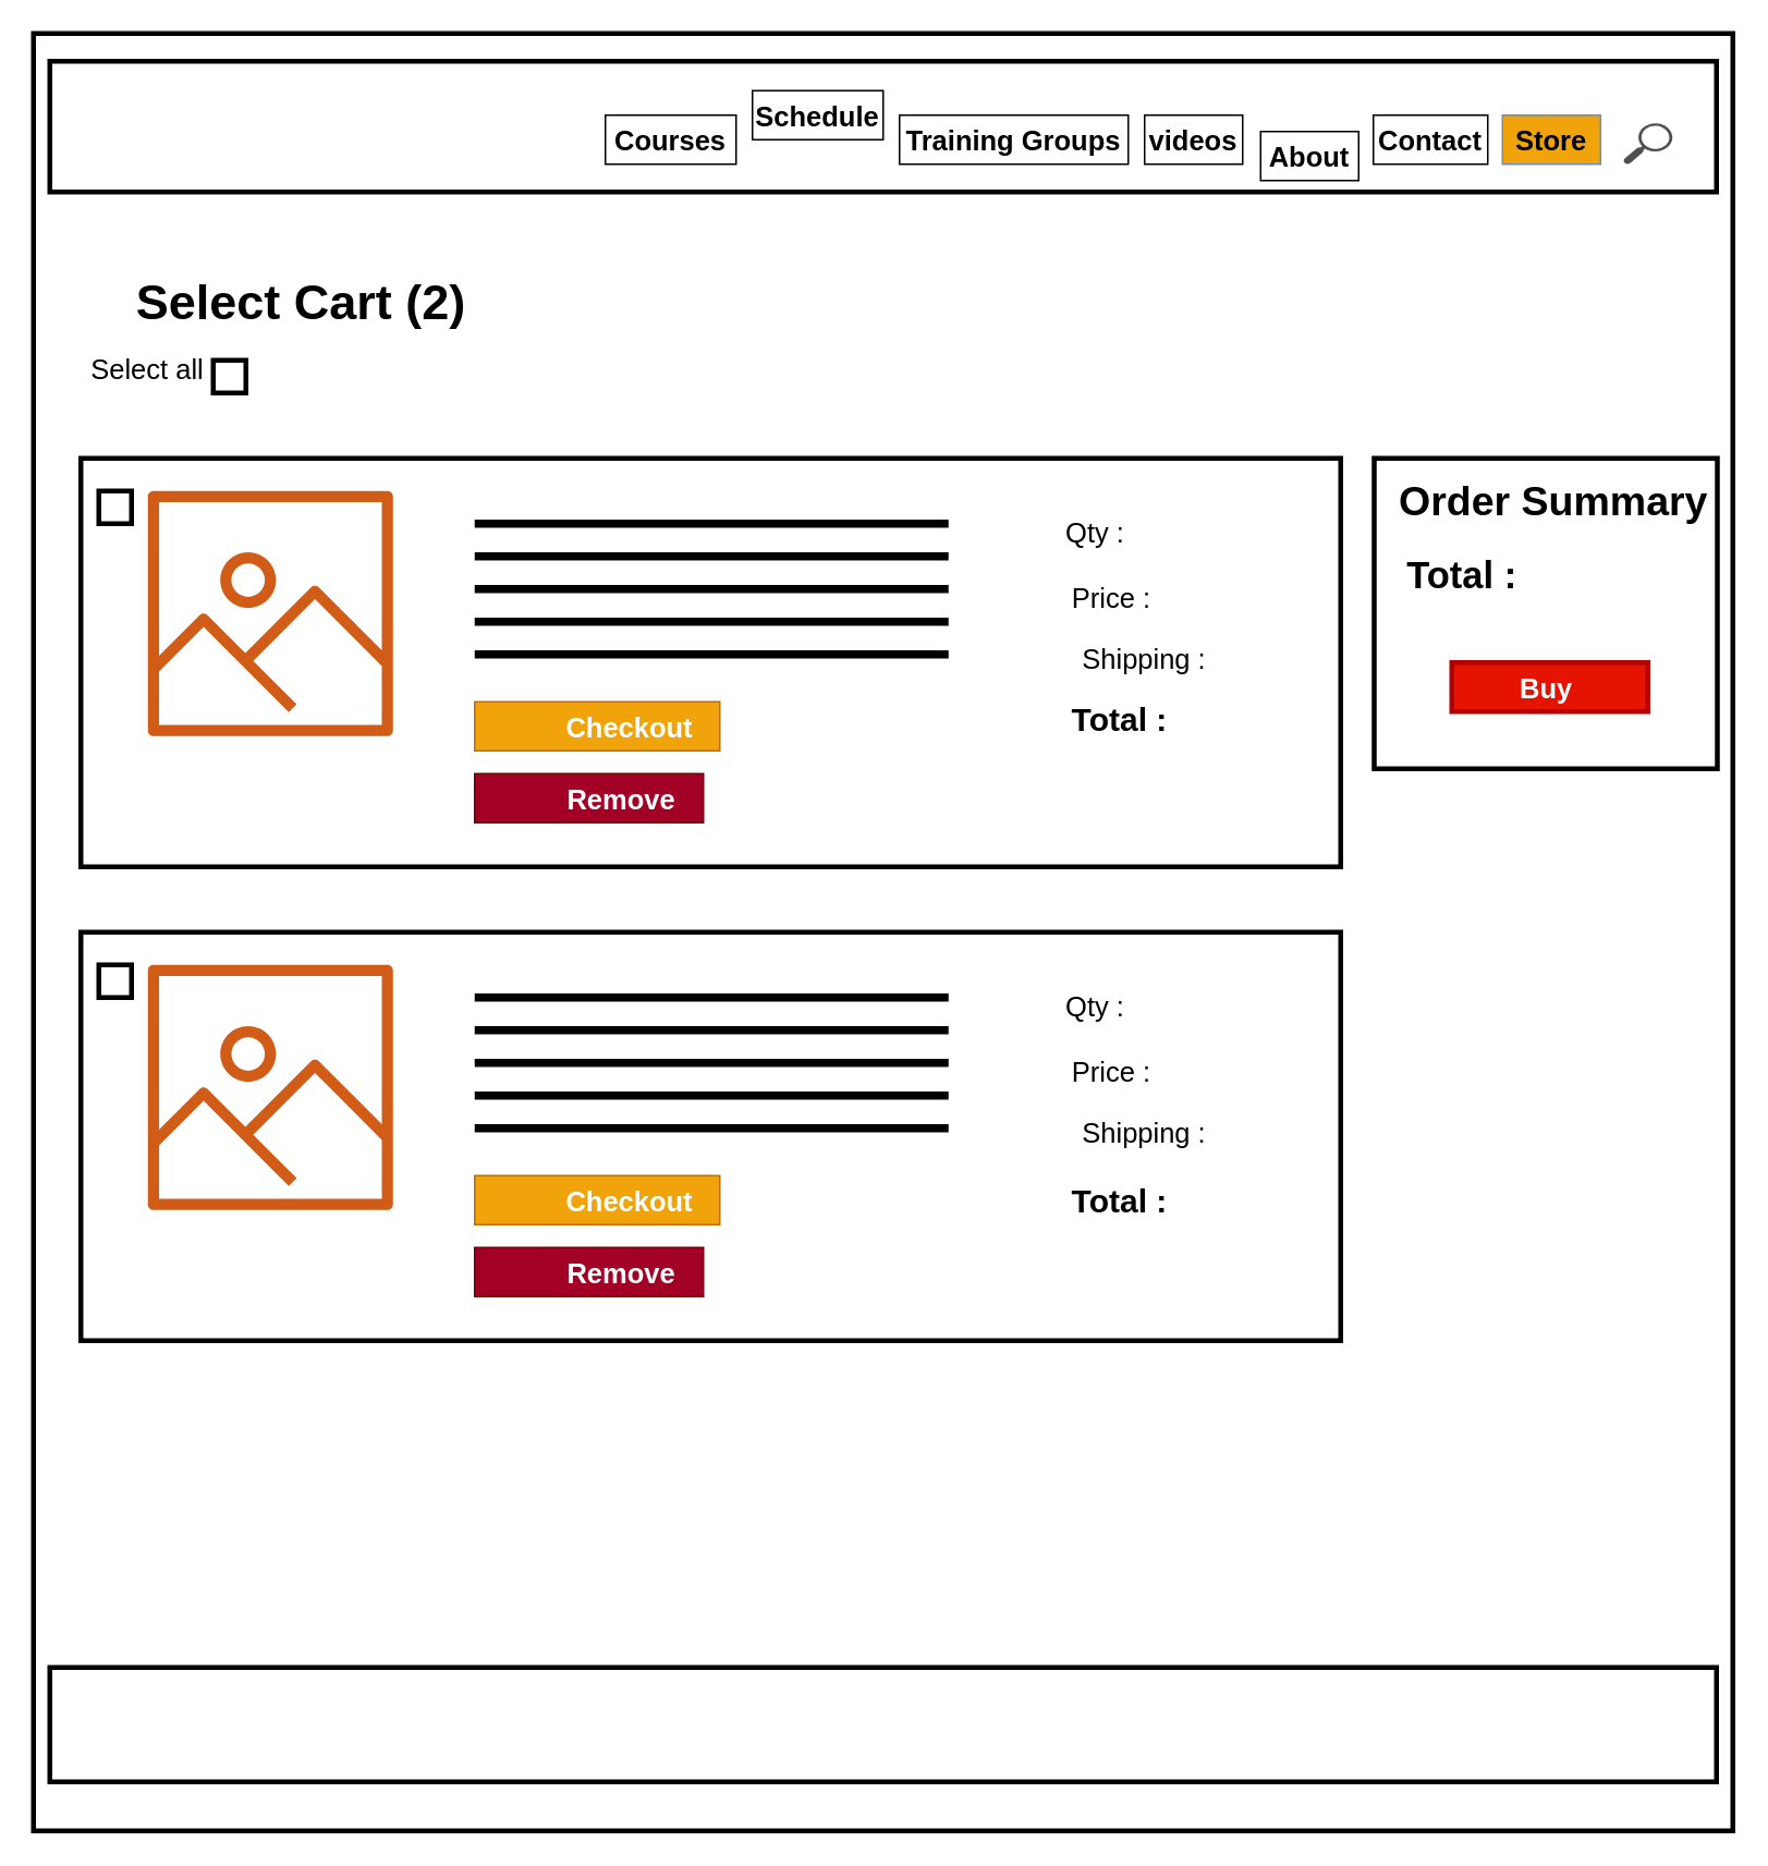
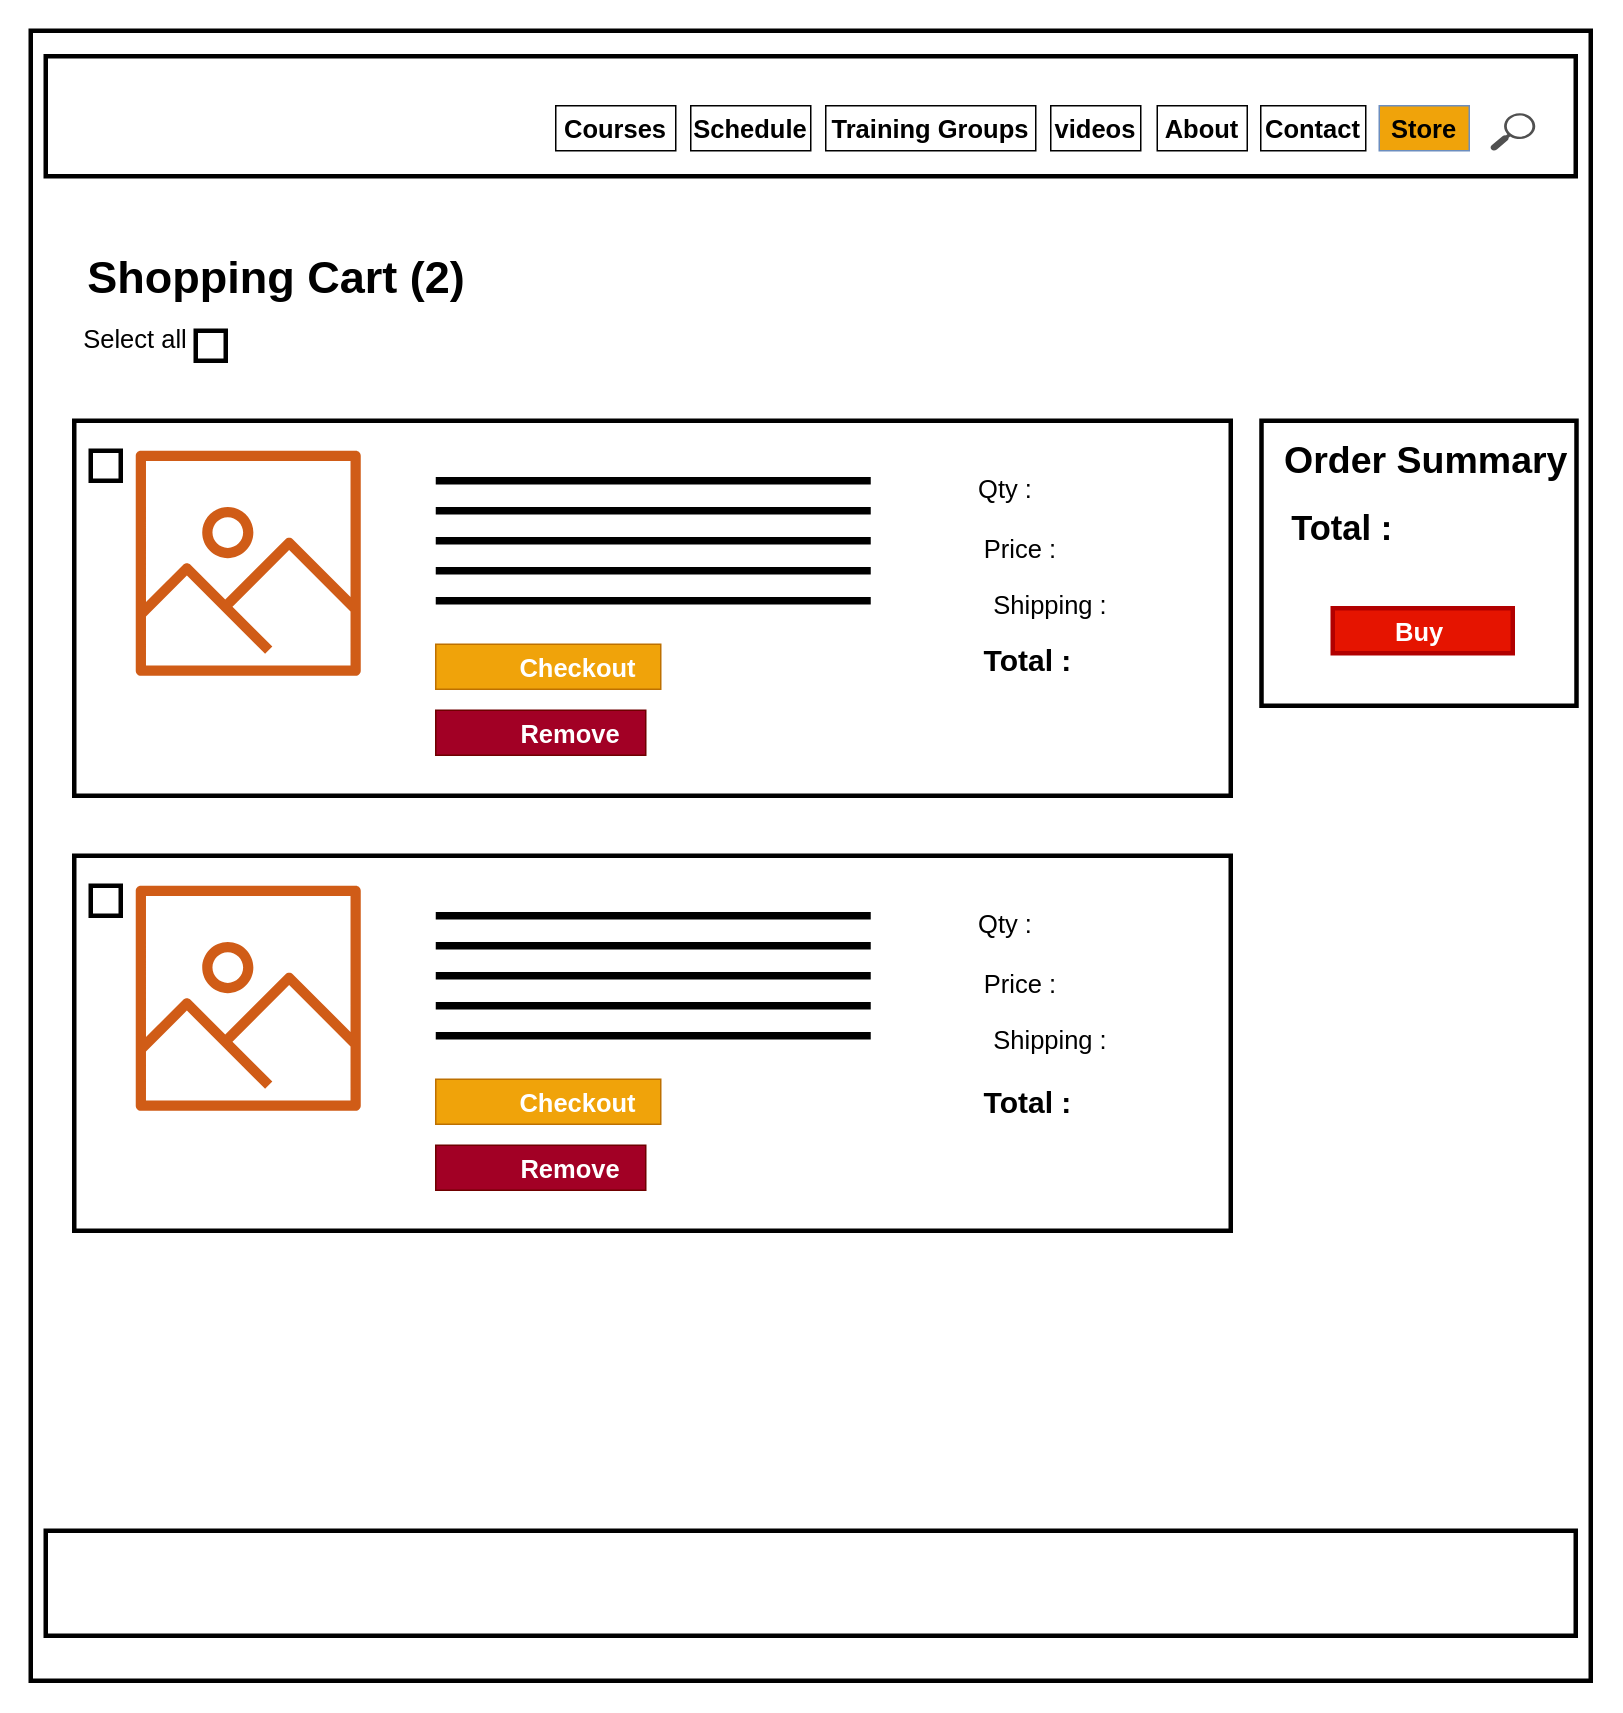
  <mxCell id="0" />
  <mxCell id="1" parent="0" />
- <mxCell id="2" value="&lt;font size=&quot;1&quot;&gt;&lt;b style=&quot;font-size: 30px&quot;&gt;Select Cart (2)&lt;/b&gt;&lt;/font&gt;" style="text;html=1;strokeColor=none;fillColor=none;align=center;verticalAlign=top;whiteSpace=wrap;rounded=0;" vertex="1" parent="1"><mxGeometry x="49" y="160" width="270" height="60" as="geometry" /></mxCell>
+ <mxCell id="2" value="&lt;font size=&quot;1&quot;&gt;&lt;b style=&quot;font-size: 30px&quot;&gt;Shopping Cart (2)&lt;/b&gt;&lt;/font&gt;" style="text;html=1;strokeColor=none;fillColor=none;align=center;verticalAlign=top;whiteSpace=wrap;rounded=0;" vertex="1" parent="1"><mxGeometry x="49" y="160" width="270" height="60" as="geometry" /></mxCell>
  <mxCell id="3" value="" style="pointerEvents=1;shadow=0;dashed=0;html=1;strokeColor=none;fillColor=#505050;labelPosition=center;verticalLabelPosition=bottom;verticalAlign=top;outlineConnect=0;align=center;shape=mxgraph.office.concepts.search;" vertex="1" parent="1"><mxGeometry x="993" y="75" width="30" height="25" as="geometry" /></mxCell>
  <mxCell id="4" value="Contact" style="whiteSpace=wrap;html=1;fontStyle=1;fontSize=17;verticalAlign=top;" vertex="1" parent="1"><mxGeometry x="840" y="70" width="70" height="30" as="geometry" /></mxCell>
- <mxCell id="5" value="About" style="whiteSpace=wrap;html=1;fontStyle=1;fontSize=17;verticalAlign=top;" vertex="1" parent="1"><mxGeometry x="771" y="80" width="60" height="30" as="geometry" /></mxCell>
+ <mxCell id="5" value="About" style="whiteSpace=wrap;html=1;fontStyle=1;fontSize=17;verticalAlign=top;" vertex="1" parent="1"><mxGeometry x="771" y="70" width="60" height="30" as="geometry" /></mxCell>
  <mxCell id="6" value="videos" style="whiteSpace=wrap;html=1;fontStyle=1;fontSize=17;verticalAlign=top;" vertex="1" parent="1"><mxGeometry x="700" y="70" width="60" height="30" as="geometry" /></mxCell>
- <mxCell id="7" value="Schedule" style="whiteSpace=wrap;html=1;fontStyle=1;fontSize=17;verticalAlign=top;" vertex="1" parent="1"><mxGeometry x="460" y="55" width="80" height="30" as="geometry" /></mxCell>
+ <mxCell id="7" value="Schedule" style="whiteSpace=wrap;html=1;fontStyle=1;fontSize=17;verticalAlign=top;" vertex="1" parent="1"><mxGeometry x="460" y="70" width="80" height="30" as="geometry" /></mxCell>
  <mxCell id="8" value="Training Groups" style="whiteSpace=wrap;html=1;fontStyle=1;fontSize=17;verticalAlign=top;" vertex="1" parent="1"><mxGeometry x="550" y="70" width="140" height="30" as="geometry" /></mxCell>
  <mxCell id="9" value="Store" style="whiteSpace=wrap;html=1;fontStyle=1;fontSize=17;verticalAlign=top;fillColor=#f0a30a;strokeColor=#6c8ebf;" vertex="1" parent="1"><mxGeometry x="919" y="70" width="60" height="30" as="geometry" /></mxCell>
  <mxCell id="10" value="Courses" style="whiteSpace=wrap;html=1;fontStyle=1;fontSize=17;verticalAlign=top;" vertex="1" parent="1"><mxGeometry x="370" y="70" width="80" height="30" as="geometry" /></mxCell>
  <mxCell id="11" value="" style="rounded=0;whiteSpace=wrap;html=1;fontSize=17;gradientColor=#ffffff;fillColor=none;strokeWidth=3;" vertex="1" parent="1"><mxGeometry x="30" y="37" width="1020" height="80" as="geometry" /></mxCell>
  <mxCell id="12" value="" style="outlineConnect=0;fontColor=#232F3E;gradientColor=none;fillColor=#D05C17;strokeColor=none;dashed=0;verticalLabelPosition=bottom;verticalAlign=top;align=center;html=1;fontSize=12;fontStyle=0;aspect=fixed;pointerEvents=1;shape=mxgraph.aws4.container_registry_image;" vertex="1" parent="1"><mxGeometry y="300" width="150" height="150" as="geometry" x="90" /></mxCell>
  <mxCell id="13" value="" style="endArrow=none;html=1;fontSize=18;strokeWidth=5;" edge="1" parent="1"><mxGeometry width="50" height="50" relative="1" as="geometry"><mxPoint x="290" y="320" as="sourcePoint" /><mxPoint x="580" y="320" as="targetPoint" /></mxGeometry></mxCell>
  <mxCell id="14" value="" style="endArrow=none;html=1;fontSize=18;strokeWidth=5;" edge="1" parent="1"><mxGeometry width="50" height="50" relative="1" as="geometry"><mxPoint x="290" y="340" as="sourcePoint" /><mxPoint x="580" y="340" as="targetPoint" /></mxGeometry></mxCell>
  <mxCell id="15" value="" style="endArrow=none;html=1;fontSize=18;strokeWidth=5;" edge="1" parent="1"><mxGeometry width="50" height="50" relative="1" as="geometry"><mxPoint x="290" y="380" as="sourcePoint" /><mxPoint x="580" y="380" as="targetPoint" /></mxGeometry></mxCell>
  <mxCell id="16" value="" style="endArrow=none;html=1;fontSize=18;strokeWidth=5;" edge="1" parent="1"><mxGeometry width="50" height="50" relative="1" as="geometry"><mxPoint x="290" y="360" as="sourcePoint" /><mxPoint x="580" y="360" as="targetPoint" /></mxGeometry></mxCell>
  <mxCell id="17" value="" style="endArrow=none;html=1;fontSize=18;strokeWidth=5;" edge="1" parent="1"><mxGeometry width="50" height="50" relative="1" as="geometry"><mxPoint x="290" y="400" as="sourcePoint" /><mxPoint x="580" y="400" as="targetPoint" /></mxGeometry></mxCell>
  <mxCell id="18" value="Qty :" style="text;html=1;strokeColor=none;fillColor=none;align=center;verticalAlign=top;whiteSpace=wrap;rounded=0;fontSize=17;" vertex="1" parent="1"><mxGeometry x="650" y="310" width="40" height="30" as="geometry" /></mxCell>
  <mxCell id="19" value="Price :" style="text;html=1;strokeColor=none;fillColor=none;align=center;verticalAlign=top;whiteSpace=wrap;rounded=0;fontSize=17;" vertex="1" parent="1"><mxGeometry x="650" y="350" width="60" height="30" as="geometry" /></mxCell>
  <mxCell id="20" value="Shipping :" style="text;html=1;strokeColor=none;fillColor=none;align=center;verticalAlign=top;whiteSpace=wrap;rounded=0;fontSize=17;" vertex="1" parent="1"><mxGeometry x="650" y="387" width="100" height="30" as="geometry" /></mxCell>
  <mxCell id="21" value="&lt;blockquote style=&quot;margin: 0 0 0 40px ; border: none ; padding: 0px&quot;&gt;&lt;b&gt;Checkout&lt;/b&gt;&lt;/blockquote&gt;" style="whiteSpace=wrap;html=1;strokeWidth=1;fillColor=#f0a30a;fontSize=17;verticalAlign=top;strokeColor=#BD7000;align=center;fontColor=#ffffff;" vertex="1" parent="1"><mxGeometry x="290" y="429" width="150" height="30" as="geometry" /></mxCell>
  <mxCell id="22" value="&lt;blockquote style=&quot;margin: 0 0 0 40px ; border: none ; padding: 0px&quot;&gt;&lt;b&gt;Remove&lt;/b&gt;&lt;/blockquote&gt;" style="whiteSpace=wrap;html=1;strokeWidth=1;fillColor=#a20025;fontSize=17;verticalAlign=top;strokeColor=#6F0000;align=center;fontColor=#ffffff;" vertex="1" parent="1"><mxGeometry x="290" y="473" width="140" height="30" as="geometry" /></mxCell>
  <mxCell id="23" value="" style="outlineConnect=0;fontColor=#232F3E;gradientColor=none;fillColor=#D05C17;strokeColor=none;dashed=0;verticalLabelPosition=bottom;verticalAlign=top;align=center;html=1;fontSize=12;fontStyle=0;aspect=fixed;pointerEvents=1;shape=mxgraph.aws4.container_registry_image;" vertex="1" parent="1"><mxGeometry y="590" width="150" height="150" as="geometry" x="90" /></mxCell>
  <mxCell id="24" value="" style="endArrow=none;html=1;fontSize=18;strokeWidth=5;" edge="1" parent="1"><mxGeometry width="50" height="50" relative="1" as="geometry"><mxPoint x="290" y="610" as="sourcePoint" /><mxPoint x="580" y="610" as="targetPoint" /></mxGeometry></mxCell>
  <mxCell id="25" value="" style="endArrow=none;html=1;fontSize=18;strokeWidth=5;" edge="1" parent="1"><mxGeometry width="50" height="50" relative="1" as="geometry"><mxPoint x="290" y="630" as="sourcePoint" /><mxPoint x="580" y="630" as="targetPoint" /></mxGeometry></mxCell>
  <mxCell id="26" value="" style="endArrow=none;html=1;fontSize=18;strokeWidth=5;" edge="1" parent="1"><mxGeometry width="50" height="50" relative="1" as="geometry"><mxPoint x="290" y="670" as="sourcePoint" /><mxPoint x="580" y="670" as="targetPoint" /></mxGeometry></mxCell>
  <mxCell id="27" value="" style="endArrow=none;html=1;fontSize=18;strokeWidth=5;" edge="1" parent="1"><mxGeometry width="50" height="50" relative="1" as="geometry"><mxPoint x="290" y="650" as="sourcePoint" /><mxPoint x="580" y="650" as="targetPoint" /></mxGeometry></mxCell>
  <mxCell id="28" value="" style="endArrow=none;html=1;fontSize=18;strokeWidth=5;" edge="1" parent="1"><mxGeometry width="50" height="50" relative="1" as="geometry"><mxPoint x="290" y="690" as="sourcePoint" /><mxPoint x="580" y="690" as="targetPoint" /></mxGeometry></mxCell>
  <mxCell id="29" value="Qty :" style="text;html=1;strokeColor=none;fillColor=none;align=center;verticalAlign=top;whiteSpace=wrap;rounded=0;fontSize=17;" vertex="1" parent="1"><mxGeometry x="650" y="600" width="40" height="30" as="geometry" /></mxCell>
  <mxCell id="30" value="Price :" style="text;html=1;strokeColor=none;fillColor=none;align=center;verticalAlign=top;whiteSpace=wrap;rounded=0;fontSize=17;" vertex="1" parent="1"><mxGeometry x="650" y="640" width="60" height="30" as="geometry" /></mxCell>
  <mxCell id="31" value="Shipping :" style="text;html=1;strokeColor=none;fillColor=none;align=center;verticalAlign=top;whiteSpace=wrap;rounded=0;fontSize=17;" vertex="1" parent="1"><mxGeometry x="650" y="677" width="100" height="30" as="geometry" /></mxCell>
  <mxCell id="32" value="&lt;blockquote style=&quot;margin: 0 0 0 40px ; border: none ; padding: 0px&quot;&gt;&lt;b&gt;Checkout&lt;/b&gt;&lt;/blockquote&gt;" style="whiteSpace=wrap;html=1;strokeWidth=1;fillColor=#f0a30a;fontSize=17;verticalAlign=top;strokeColor=#BD7000;align=center;fontColor=#ffffff;" vertex="1" parent="1"><mxGeometry x="290" y="719" width="150" height="30" as="geometry" /></mxCell>
  <mxCell id="33" value="&lt;blockquote style=&quot;margin: 0 0 0 40px ; border: none ; padding: 0px&quot;&gt;&lt;b&gt;Remove&lt;/b&gt;&lt;/blockquote&gt;" style="whiteSpace=wrap;html=1;strokeWidth=1;fillColor=#a20025;fontSize=17;verticalAlign=top;strokeColor=#6F0000;align=center;fontColor=#ffffff;" vertex="1" parent="1"><mxGeometry x="290" y="763" width="140" height="30" as="geometry" /></mxCell>
  <mxCell id="34" value="&lt;b&gt;&lt;font style=&quot;font-size: 20px&quot;&gt;Total :&lt;/font&gt;&lt;/b&gt;" style="text;html=1;strokeColor=none;fillColor=none;align=center;verticalAlign=top;whiteSpace=wrap;rounded=0;fontSize=17;" vertex="1" parent="1"><mxGeometry x="650" y="421" width="70" height="33" as="geometry" /></mxCell>
  <mxCell id="35" value="&lt;b&gt;&lt;font style=&quot;font-size: 20px&quot;&gt;Total :&lt;/font&gt;&lt;/b&gt;" style="text;html=1;strokeColor=none;fillColor=none;align=center;verticalAlign=top;whiteSpace=wrap;rounded=0;fontSize=17;" vertex="1" parent="1"><mxGeometry x="650" y="716" width="70" height="33" as="geometry" /></mxCell>
  <mxCell id="36" value="" style="rounded=0;whiteSpace=wrap;html=1;strokeColor=#000000;strokeWidth=3;fillColor=none;gradientColor=#ffffff;fontSize=17;align=center;" vertex="1" parent="1"><mxGeometry x="30" y="1020" width="1020" height="70" as="geometry" /></mxCell>
  <mxCell id="37" value="&lt;b&gt;&lt;font style=&quot;font-size: 25px&quot;&gt;Order Summary&lt;/font&gt;&lt;/b&gt;" style="text;html=1;strokeColor=none;fillColor=none;align=center;verticalAlign=top;whiteSpace=wrap;rounded=0;fontSize=17;" vertex="1" parent="1"><mxGeometry x="849.5" y="284" width="201" height="50" as="geometry" /></mxCell>
  <mxCell id="38" value="&lt;font style=&quot;font-size: 23px&quot;&gt;Total :&lt;/font&gt;" style="text;html=1;strokeColor=none;fillColor=none;align=center;verticalAlign=top;whiteSpace=wrap;rounded=0;fontSize=17;fontStyle=1" vertex="1" parent="1"><mxGeometry x="854" y="332" width="81" height="35" as="geometry" /></mxCell>
  <mxCell id="39" value="Select all" style="text;html=1;strokeColor=none;fillColor=none;align=center;verticalAlign=top;whiteSpace=wrap;rounded=0;fontSize=17;" vertex="1" parent="1"><mxGeometry x="50" y="210" width="80" height="30" as="geometry" /></mxCell>
  <mxCell id="40" value="" style="whiteSpace=wrap;html=1;aspect=fixed;strokeColor=#000000;strokeWidth=3;fillColor=none;gradientColor=#ffffff;fontSize=17;align=center;" vertex="1" parent="1"><mxGeometry x="130" y="220" width="20" height="20" as="geometry" /></mxCell>
  <mxCell id="41" value="" style="whiteSpace=wrap;html=1;aspect=fixed;strokeColor=#000000;strokeWidth=3;fillColor=none;gradientColor=#ffffff;fontSize=17;align=center;" vertex="1" parent="1"><mxGeometry x="60" y="300" width="20" height="20" as="geometry" /></mxCell>
  <mxCell id="42" value="" style="whiteSpace=wrap;html=1;aspect=fixed;strokeColor=#000000;strokeWidth=3;fillColor=none;gradientColor=#ffffff;fontSize=17;align=center;" vertex="1" parent="1"><mxGeometry x="60" y="590" width="20" height="20" as="geometry" /></mxCell>
  <mxCell id="43" value="&lt;blockquote style=&quot;margin: 0 0 0 40px ; border: none ; padding: 0px&quot;&gt;&lt;b&gt;Buy&lt;/b&gt;&lt;/blockquote&gt;" style="whiteSpace=wrap;html=1;strokeColor=#B20000;strokeWidth=3;fillColor=#e51400;fontSize=17;align=left;verticalAlign=top;fontColor=#ffffff;" vertex="1" parent="1"><mxGeometry x="888" y="405" width="120" height="30" as="geometry" /></mxCell>
  <mxCell id="44" value="" style="rounded=0;whiteSpace=wrap;html=1;strokeColor=#000000;strokeWidth=3;fillColor=none;gradientColor=#ffffff;fontSize=17;align=left;" vertex="1" parent="1"><mxGeometry x="840.5" y="280" width="210" height="190" as="geometry" /></mxCell>
  <mxCell id="45" value="" style="rounded=0;whiteSpace=wrap;html=1;strokeColor=#000000;strokeWidth=3;fillColor=none;gradientColor=#ffffff;fontSize=17;align=left;" vertex="1" parent="1"><mxGeometry x="49" y="280" width="771" height="250" as="geometry" /></mxCell>
  <mxCell id="46" value="" style="rounded=0;whiteSpace=wrap;html=1;strokeColor=#000000;strokeWidth=3;fillColor=none;gradientColor=#ffffff;fontSize=17;align=left;" vertex="1" parent="1"><mxGeometry x="49" y="570" width="771" height="250" as="geometry" /></mxCell>
  <mxCell id="47" value="" style="rounded=0;whiteSpace=wrap;html=1;strokeColor=#000000;strokeWidth=3;fillColor=none;gradientColor=#ffffff;fontSize=17;align=left;" vertex="1" parent="1"><mxGeometry x="20" width="1040" height="1100" as="geometry" y="20" /></mxCell>
